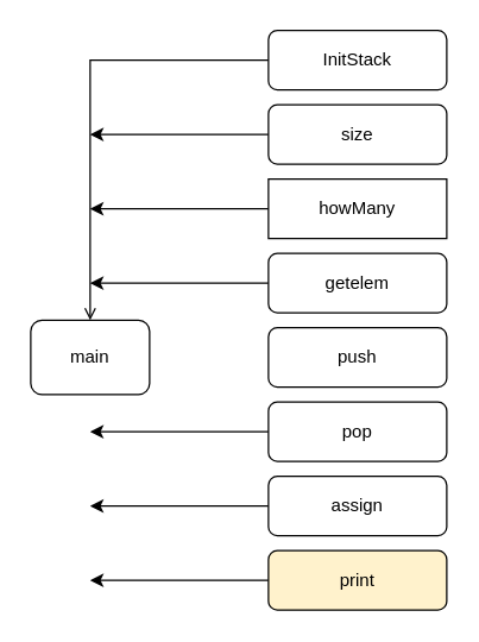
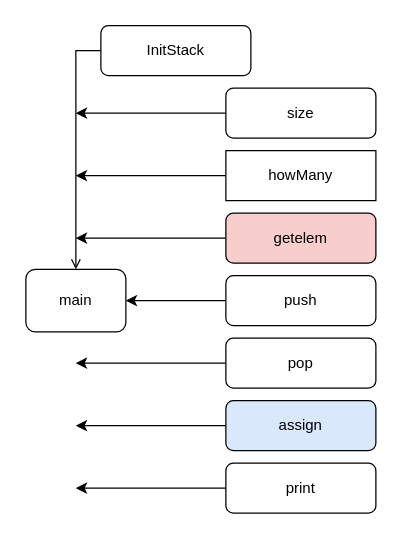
  <mxCell id="0" />
  <mxCell id="1" parent="0" />
  <mxCell id="2" value="main" style="rounded=1;whiteSpace=wrap;html=1;" vertex="1" parent="1"><mxGeometry x="20" y="215" width="80" height="50" as="geometry" /></mxCell>
+ <mxCell id="3" style="edgeStyle=orthogonalEdgeStyle;rounded=0;orthogonalLoop=1;jettySize=auto;html=1;exitX=0;exitY=0.5;exitDx=0;exitDy=0;entryX=1;entryY=0.5;entryDx=0;entryDy=0;" edge="1" parent="1" source="4" target="2"><mxGeometry relative="1" as="geometry" /></mxCell>
  <mxCell id="4" value="push" style="rounded=1;whiteSpace=wrap;html=1;" vertex="1" parent="1"><mxGeometry x="180" y="220" width="120" height="40" as="geometry" /></mxCell>
  <mxCell id="5" style="edgeStyle=orthogonalEdgeStyle;rounded=0;orthogonalLoop=1;jettySize=auto;html=1;exitX=0;exitY=0.5;exitDx=0;exitDy=0;" edge="1" parent="1" source="6"><mxGeometry relative="1" as="geometry"><mxPoint x="60" y="290" as="targetPoint" /></mxGeometry></mxCell>
  <mxCell id="6" value="pop" style="rounded=1;whiteSpace=wrap;html=1;" vertex="1" parent="1"><mxGeometry x="180" y="270" width="120" height="40" as="geometry" /></mxCell>
  <mxCell id="7" style="edgeStyle=orthogonalEdgeStyle;rounded=0;orthogonalLoop=1;jettySize=auto;html=1;exitX=0;exitY=0.5;exitDx=0;exitDy=0;" edge="1" parent="1" source="8"><mxGeometry relative="1" as="geometry"><mxPoint x="60" y="190" as="targetPoint" /></mxGeometry></mxCell>
- <mxCell id="8" value="getelem" style="rounded=1;whiteSpace=wrap;html=1;" vertex="1" parent="1"><mxGeometry x="180" y="170" width="120" height="40" as="geometry" /></mxCell>
+ <mxCell id="8" value="getelem" style="rounded=1;whiteSpace=wrap;html=1;fillColor=#f8cecc;" vertex="1" parent="1"><mxGeometry x="180" y="170" width="120" height="40" as="geometry" /></mxCell>
  <mxCell id="9" style="edgeStyle=orthogonalEdgeStyle;rounded=0;orthogonalLoop=1;jettySize=auto;html=1;exitX=0;exitY=0.5;exitDx=0;exitDy=0;" edge="1" parent="1" source="10"><mxGeometry relative="1" as="geometry"><mxPoint x="60" y="90" as="targetPoint" /></mxGeometry></mxCell>
  <mxCell id="10" value="size" style="rounded=1;whiteSpace=wrap;html=1;" vertex="1" parent="1"><mxGeometry x="180" y="70" width="120" height="40" as="geometry" /></mxCell>
  <mxCell id="11" style="edgeStyle=orthogonalEdgeStyle;rounded=0;orthogonalLoop=1;jettySize=auto;html=1;exitX=0;exitY=0.5;exitDx=0;exitDy=0;" edge="1" parent="1" source="12"><mxGeometry relative="1" as="geometry"><mxPoint x="60" y="140" as="targetPoint" /></mxGeometry></mxCell>
  <mxCell id="12" value="howMany" style="whiteSpace=wrap;html=1;rounded=0;" vertex="1" parent="1"><mxGeometry x="180" y="120" width="120" height="40" as="geometry" /></mxCell>
  <mxCell id="13" style="edgeStyle=orthogonalEdgeStyle;rounded=0;orthogonalLoop=1;jettySize=auto;html=1;exitX=0;exitY=0.5;exitDx=0;exitDy=0;endArrow=open;" edge="1" parent="1" source="14" target="2"><mxGeometry relative="1" as="geometry" /></mxCell>
- <mxCell id="14" value="InitStack" style="rounded=1;whiteSpace=wrap;html=1;" vertex="1" parent="1"><mxGeometry x="180" y="20" width="120" height="40" as="geometry" /></mxCell>
+ <mxCell id="14" value="InitStack" style="rounded=1;whiteSpace=wrap;html=1;" vertex="1" parent="1"><mxGeometry x="80" y="20" width="120" height="40" as="geometry" /></mxCell>
  <mxCell id="15" style="edgeStyle=orthogonalEdgeStyle;rounded=0;orthogonalLoop=1;jettySize=auto;html=1;exitX=0;exitY=0.5;exitDx=0;exitDy=0;" edge="1" parent="1" source="16"><mxGeometry relative="1" as="geometry"><mxPoint x="60" y="390" as="targetPoint" /></mxGeometry></mxCell>
- <mxCell id="16" value="print" style="rounded=1;whiteSpace=wrap;html=1;fillColor=#fff2cc;" vertex="1" parent="1"><mxGeometry x="180" y="370" width="120" height="40" as="geometry" /></mxCell>
+ <mxCell id="16" value="print" style="rounded=1;whiteSpace=wrap;html=1;" vertex="1" parent="1"><mxGeometry x="180" y="370" width="120" height="40" as="geometry" /></mxCell>
  <mxCell id="17" style="edgeStyle=orthogonalEdgeStyle;rounded=0;orthogonalLoop=1;jettySize=auto;html=1;exitX=0;exitY=0.5;exitDx=0;exitDy=0;" edge="1" parent="1" source="18"><mxGeometry relative="1" as="geometry"><mxPoint x="60" y="340" as="targetPoint" /></mxGeometry></mxCell>
- <mxCell id="18" value="assign" style="rounded=1;whiteSpace=wrap;html=1;" vertex="1" parent="1"><mxGeometry x="180" y="320" width="120" height="40" as="geometry" /></mxCell>
+ <mxCell id="18" value="assign" style="rounded=1;whiteSpace=wrap;html=1;fillColor=#dae8fc;" vertex="1" parent="1"><mxGeometry x="180" y="320" width="120" height="40" as="geometry" /></mxCell>
